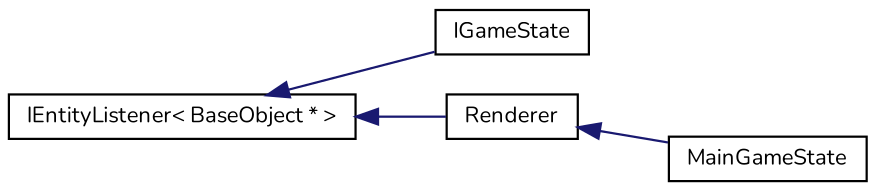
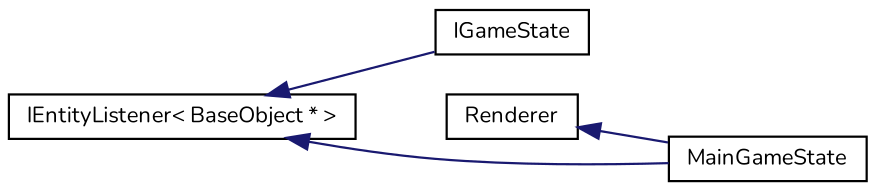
  digraph {
    fontname=Nunito
    rankdir=LR
    node [color=black fillcolor=white fontname=Nunito fontsize=10 shape=record style=filled]
    edge [color=midnightblue dir=back fontname=Nunito fontsize=10 labelfontname=Helvetica labelfontsize=10 style=solid]
    n1 [height=0.2 label="IEntityListener\< BaseObject * \>" width=0.4]
    n2 [height=0.2 label=IGameState width=0.4]
    n3 [height=0.2 label=Renderer width=0.4]
    n4 [height=0.2 label=MainGameState width=0.4]
    n1 -> n2
-   n1 -> n3
+   n1 -> n4
    n3 -> n4
  }
